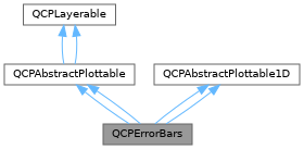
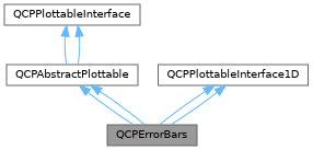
  digraph {
    node [color=gray40 fillcolor=white fontname=Helvetica fontsize=10 shape=box style=filled]
    edge [color=steelblue1 dir=back fontname=Helvetica fontsize=10 labelfontname=Helvetica labelfontsize=10 style=solid]
    n1 [fillcolor=grey60 fontcolor=black height=0.2 label=QCPErrorBars width=0.4]
    n2 [height=0.2 label=QCPAbstractPlottable width=0.4]
-   n3 [height=0.2 label=QCPLayerable width=0.4]
-   n4 [height=0.2 label=QCPAbstractPlottable1D width=0.4]
+   n3 [height=0.2 label=QCPPlottableInterface width=0.4]
+   n4 [height=0.2 label=QCPPlottableInterface1D width=0.4]
    n2 -> n1
    n2 -> n1
    n3 -> n2
    n3 -> n2
    n4 -> n1
    n4 -> n1
  }
